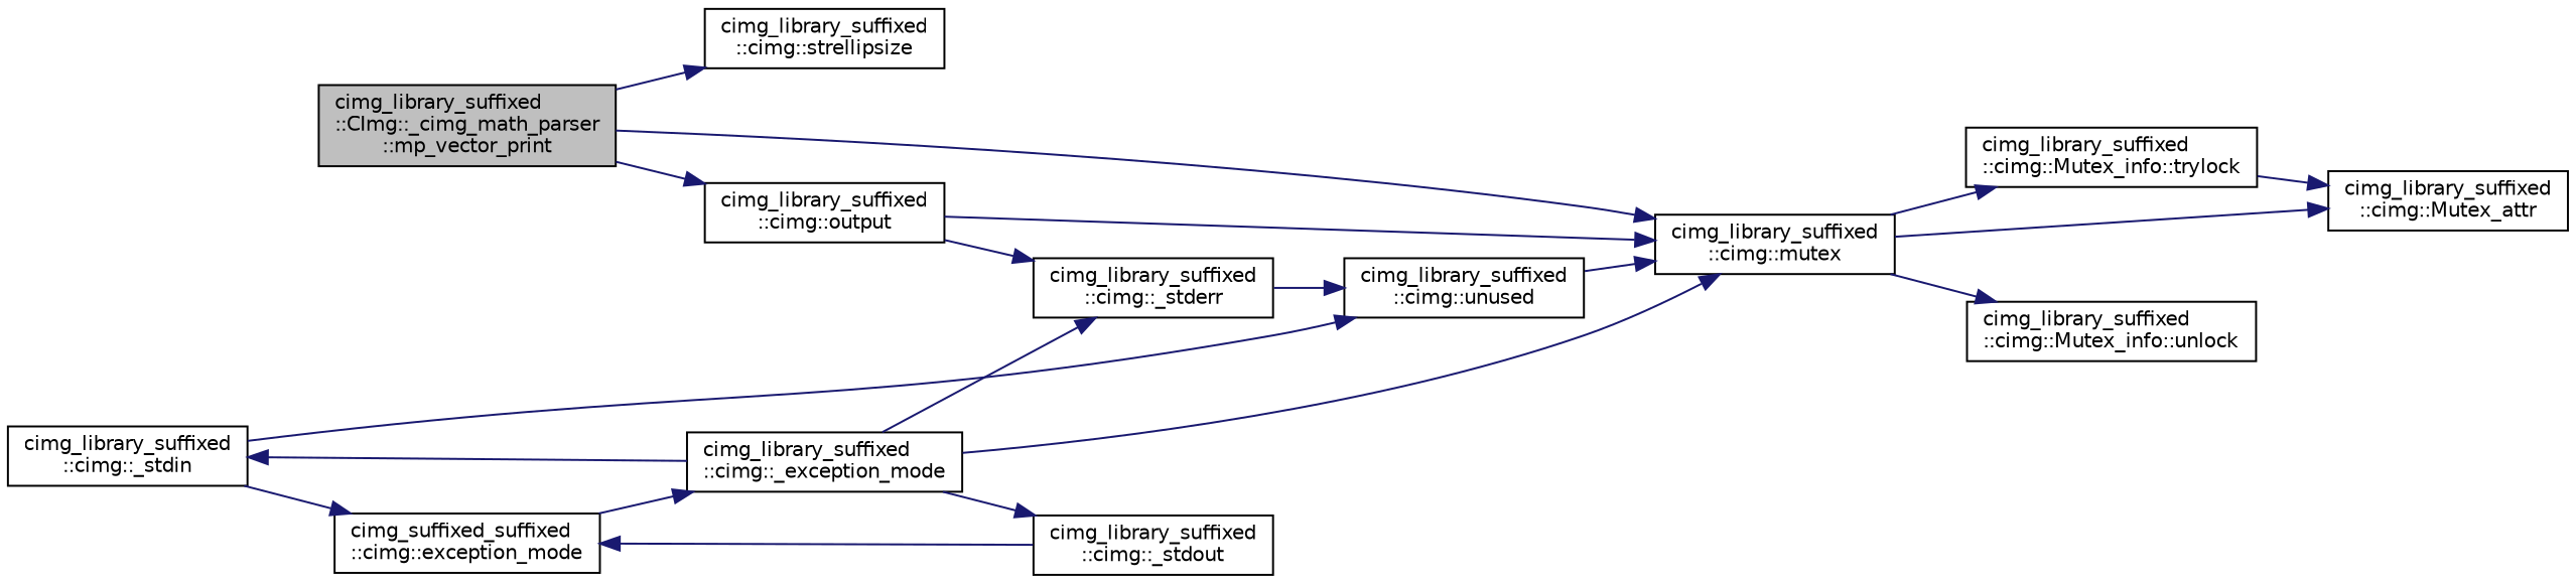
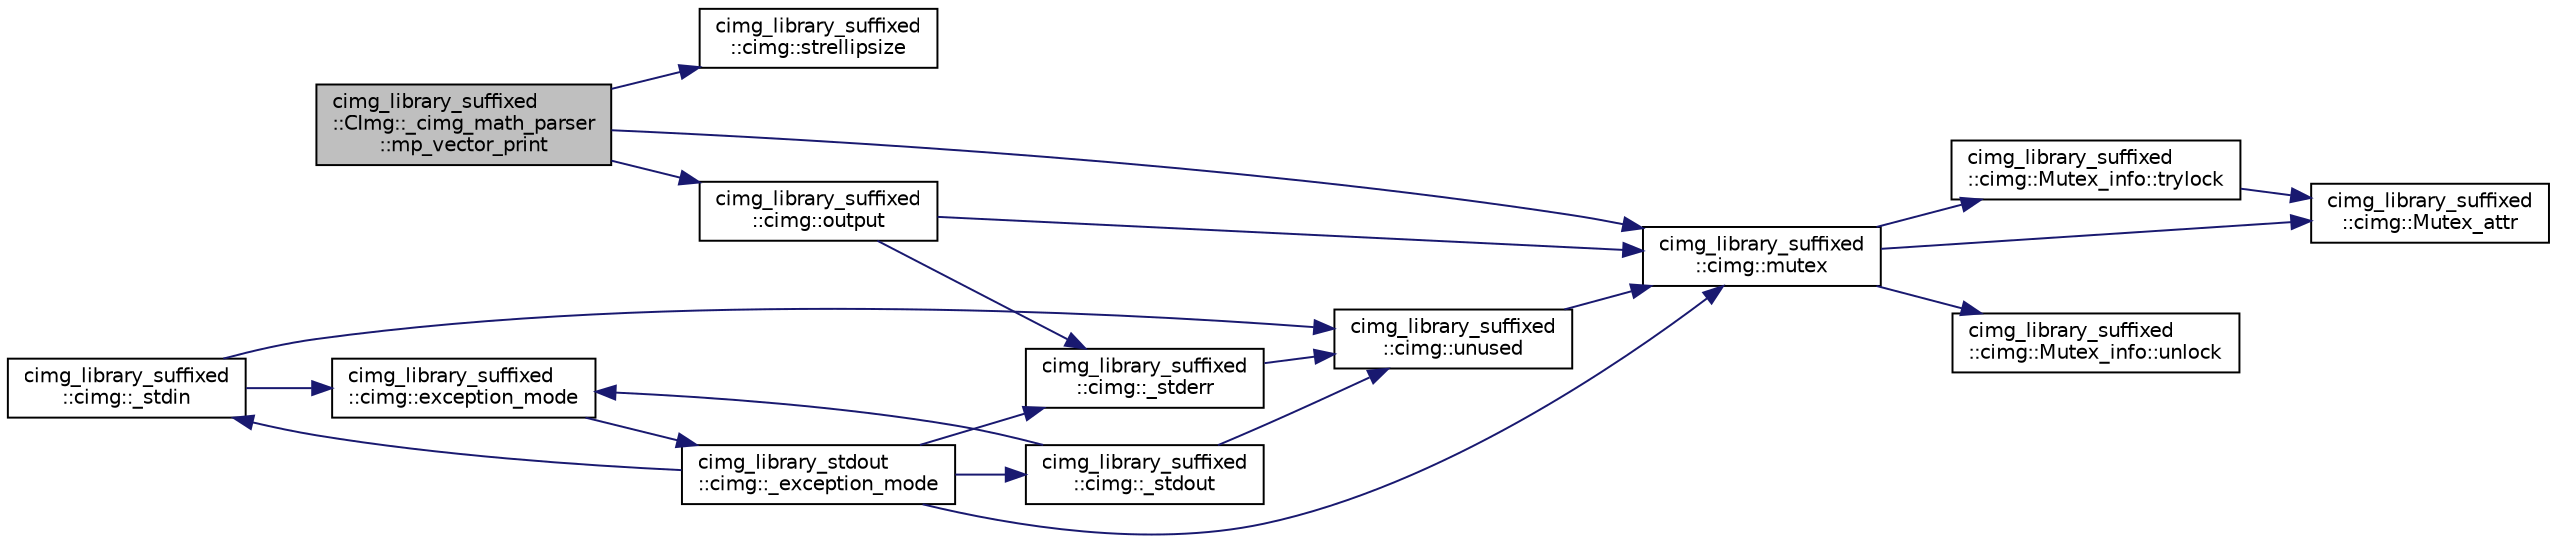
  digraph {
    rankdir=LR
    node [color=black fillcolor=white fontname=Helvetica fontsize=10 shape=record style=filled]
    edge [color=midnightblue fontname=Helvetica fontsize=10 labelfontname=Helvetica labelfontsize=10 style=solid]
    n1 [fillcolor=grey75 fontcolor=black height=0.2 label="cimg_library_suffixed\l::CImg::_cimg_math_parser\l::mp_vector_print" width=0.4]
    n2 [height=0.2 label="cimg_library_suffixed\l::cimg::strellipsize" width=0.4]
    n3 [height=0.2 label="cimg_library_suffixed\l::cimg::mutex" width=0.4]
    n4 [height=0.2 label="cimg_library_suffixed\l::cimg::output" width=0.4]
    n5 [height=0.2 label="cimg_library_suffixed\l::cimg::Mutex_attr" width=0.4]
    n6 [height=0.2 label="cimg_library_suffixed\l::cimg::Mutex_info::unlock" width=0.4]
    n7 [height=0.2 label="cimg_library_suffixed\l::cimg::Mutex_info::trylock" width=0.4]
    n8 [height=0.2 label="cimg_library_suffixed\l::cimg::_stderr" width=0.4]
    n9 [height=0.2 label="cimg_library_suffixed\l::cimg::unused" width=0.4]
-   n10 [height=0.2 label="cimg_suffixed_suffixed\l::cimg::exception_mode" width=0.4]
-   n11 [height=0.2 label="cimg_library_suffixed\l::cimg::_exception_mode" width=0.4]
+   n10 [height=0.2 label="cimg_library_suffixed\l::cimg::exception_mode" width=0.4]
+   n11 [height=0.2 label="cimg_library_stdout\l::cimg::_exception_mode" width=0.4]
    n12 [height=0.2 label="cimg_library_suffixed\l::cimg::_stdin" width=0.4]
    n13 [height=0.2 label="cimg_library_suffixed\l::cimg::_stdout" width=0.4]
    n1 -> n2
    n1 -> n3
    n1 -> n4
    n3 -> n5
    n3 -> n6
    n3 -> n7
    n4 -> n3
    n4 -> n8
    n7 -> n5
    n8 -> n9
    n9 -> n3
    n10 -> n11
    n11 -> n3
    n11 -> n8
    n11 -> n12
    n11 -> n13
    n12 -> n9
    n12 -> n10
+   n13 -> n9
    n13 -> n10
  }
